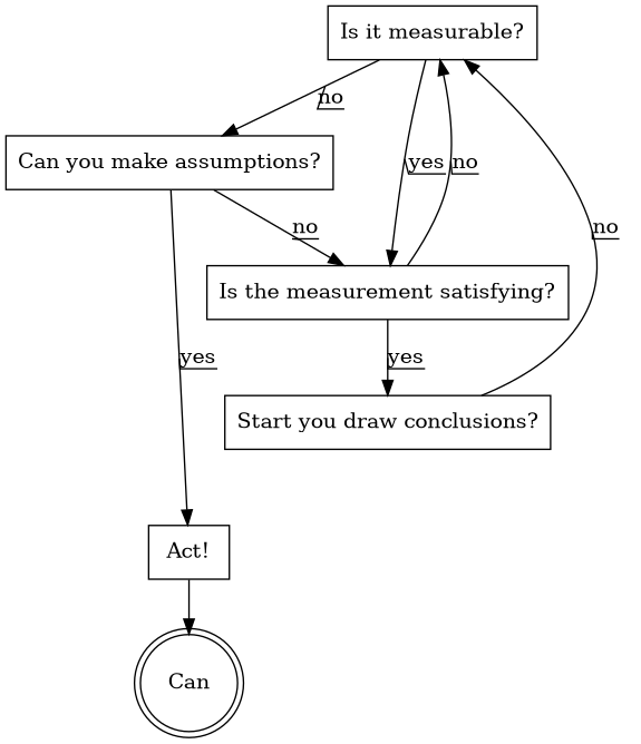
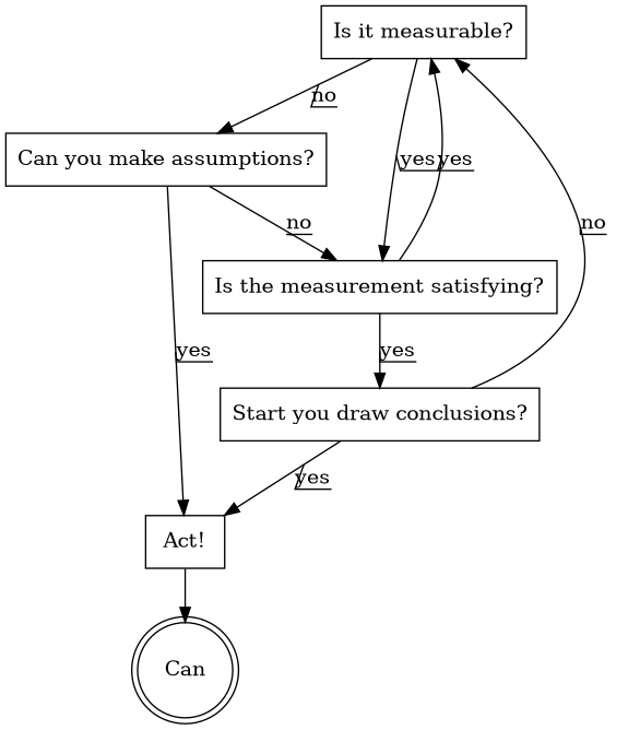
  digraph {
    nodesep=0.25
    rankdir=TB
    ranksep=0.5
    node [shape=box]
    edge [decorate=true]
    n1 [label="Is it measurable?"]
    n2 [label="Is the measurement satisfying?"]
    n3 [label="Can you make assumptions?"]
    n4 [label=Can shape=doublecircle]
    n5 [label="Start you draw conclusions?"]
    n6 [label="Act!"]
    n1 -> n2 [label=yes]
    n1 -> n3 [label=no]
-   n2 -> n1 [label=no]
+   n2 -> n1 [label=yes]
    n2 -> n5 [label=yes]
    n3 -> n2 [label=no]
    n3 -> n6 [label=yes]
    n5 -> n1 [label=no]
+   n5 -> n6 [label=yes]
    n6 -> n4
  }
